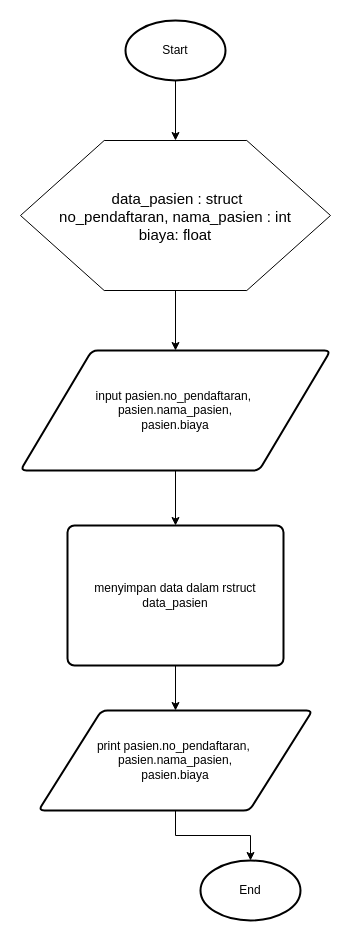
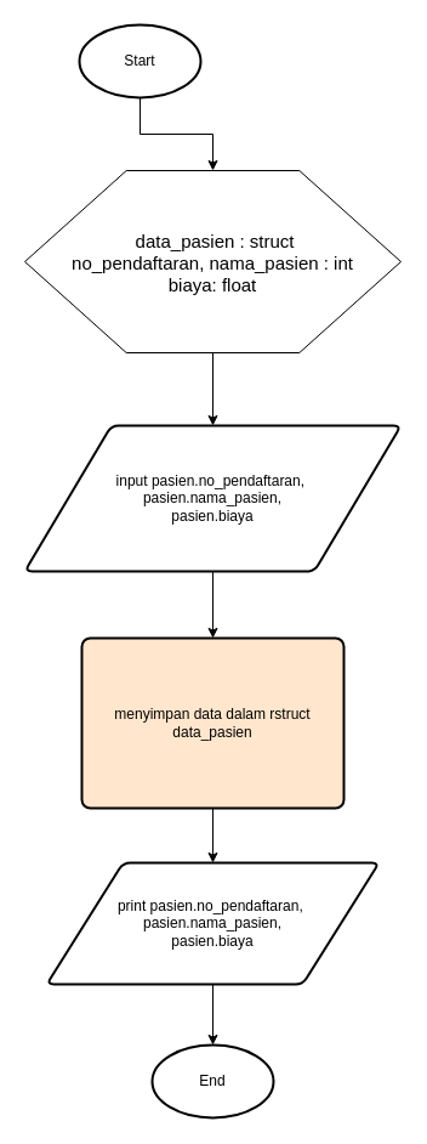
  <mxCell id="0" />
  <mxCell id="1" parent="0" />
  <mxCell id="2" style="edgeStyle=orthogonalEdgeStyle;rounded=0;orthogonalLoop=1;jettySize=auto;html=1;" edge="1" parent="1" source="3" target="5"><mxGeometry relative="1" as="geometry" /></mxCell>
- <mxCell id="3" value="Start" style="strokeWidth=2;html=1;shape=mxgraph.flowchart.start_1;whiteSpace=wrap;" vertex="1" parent="1"><mxGeometry x="125" y="20" width="100" height="60" as="geometry" /></mxCell>
+ <mxCell id="3" value="Start" style="strokeWidth=2;html=1;shape=mxgraph.flowchart.start_1;whiteSpace=wrap;" vertex="1" parent="1"><mxGeometry x="65" y="20" width="100" height="60" as="geometry" /></mxCell>
  <mxCell id="4" style="edgeStyle=orthogonalEdgeStyle;rounded=0;orthogonalLoop=1;jettySize=auto;html=1;" edge="1" parent="1" source="5" target="8"><mxGeometry relative="1" as="geometry" /></mxCell>
  <mxCell id="5" value="" style="verticalLabelPosition=bottom;verticalAlign=top;html=1;shape=hexagon;perimeter=hexagonPerimeter2;arcSize=6;size=0.27;fontSize=15;" vertex="1" parent="1"><mxGeometry x="20" y="140" width="310" height="150" as="geometry" /></mxCell>
  <mxCell id="6" value="&amp;nbsp;data_pasien : struct&lt;br&gt;no_pendaftaran, nama_pasien : int&lt;br&gt;biaya: float" style="text;html=1;strokeColor=none;fillColor=none;align=center;verticalAlign=middle;whiteSpace=wrap;rounded=0;fontSize=15;" vertex="1" parent="1"><mxGeometry x="45" y="206" width="260" height="20" as="geometry" /></mxCell>
  <mxCell id="7" style="edgeStyle=orthogonalEdgeStyle;rounded=0;orthogonalLoop=1;jettySize=auto;html=1;entryX=0.5;entryY=0;entryDx=0;entryDy=0;" edge="1" parent="1" source="8" target="10"><mxGeometry relative="1" as="geometry" /></mxCell>
  <mxCell id="8" value="input&amp;nbsp;pasien.no_pendaftaran,&amp;nbsp;&lt;br&gt;pasien.nama_pasien,&lt;br&gt;pasien.biaya" style="shape=parallelogram;html=1;strokeWidth=2;perimeter=parallelogramPerimeter;whiteSpace=wrap;rounded=1;arcSize=12;size=0.23;align=center;" vertex="1" parent="1"><mxGeometry x="20" y="350" width="310" height="120" as="geometry" /></mxCell>
  <mxCell id="9" style="edgeStyle=orthogonalEdgeStyle;rounded=0;orthogonalLoop=1;jettySize=auto;html=1;entryX=0.5;entryY=0;entryDx=0;entryDy=0;" edge="1" parent="1" source="10" target="12"><mxGeometry relative="1" as="geometry" /></mxCell>
- <mxCell id="10" value="menyimpan data dalam rstruct data_pasien" style="rounded=1;whiteSpace=wrap;html=1;absoluteArcSize=1;arcSize=14;strokeWidth=2;align=center;" vertex="1" parent="1"><mxGeometry x="67" y="525" width="216" height="140" as="geometry" /></mxCell>
+ <mxCell id="10" value="menyimpan data dalam rstruct data_pasien" style="rounded=1;whiteSpace=wrap;html=1;absoluteArcSize=1;arcSize=14;strokeWidth=2;align=center;fillColor=#ffe6cc;" vertex="1" parent="1"><mxGeometry x="67" y="525" width="216" height="140" as="geometry" /></mxCell>
  <mxCell id="11" style="edgeStyle=orthogonalEdgeStyle;rounded=0;orthogonalLoop=1;jettySize=auto;html=1;entryX=0.5;entryY=0;entryDx=0;entryDy=0;entryPerimeter=0;" edge="1" parent="1" source="12" target="13"><mxGeometry relative="1" as="geometry" /></mxCell>
  <mxCell id="12" value="print pasien.no_pendaftaran,&amp;nbsp;&lt;br&gt;pasien.nama_pasien,&lt;br&gt;pasien.biaya" style="shape=parallelogram;html=1;strokeWidth=2;perimeter=parallelogramPerimeter;whiteSpace=wrap;rounded=1;arcSize=12;size=0.23;align=center;" vertex="1" parent="1"><mxGeometry x="38" y="710" width="274" height="100" as="geometry" /></mxCell>
- <mxCell id="13" value="End" style="strokeWidth=2;html=1;shape=mxgraph.flowchart.start_1;whiteSpace=wrap;" vertex="1" parent="1"><mxGeometry x="200" y="860" width="100" height="60" as="geometry" /></mxCell>
+ <mxCell id="13" value="End" style="strokeWidth=2;html=1;shape=mxgraph.flowchart.start_1;whiteSpace=wrap;" vertex="1" parent="1"><mxGeometry x="125" y="860" width="100" height="60" as="geometry" /></mxCell>
